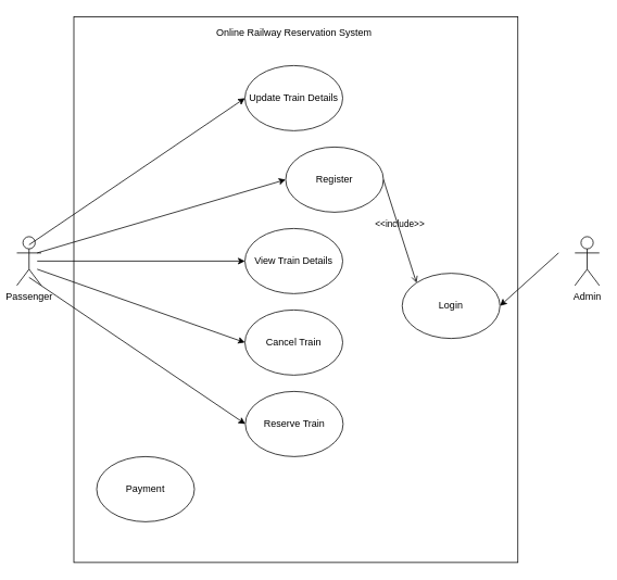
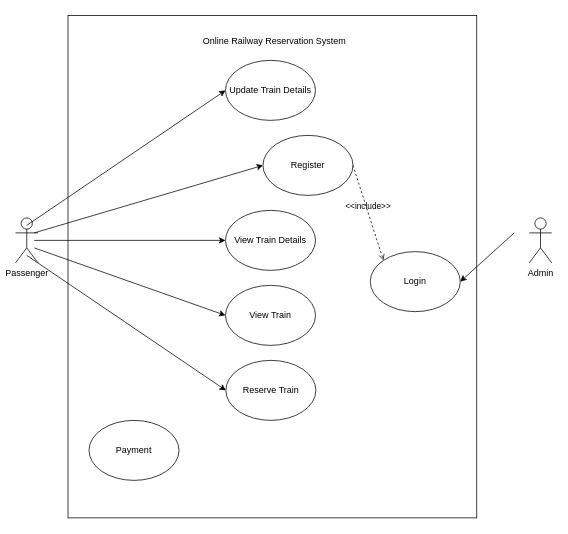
  <mxCell id="0" />
  <mxCell id="1" parent="0" />
  <mxCell id="2" value="" style="rounded=0;whiteSpace=wrap;html=1;" vertex="1" parent="1"><mxGeometry x="90" y="20" width="545" height="670" as="geometry" /></mxCell>
- <mxCell id="3" value="Online Railway Reservation System" style="text;html=1;strokeColor=none;fillColor=none;align=center;verticalAlign=middle;whiteSpace=wrap;rounded=0;" vertex="1" parent="1"><mxGeometry x="238" y="30" width="245" height="20" as="geometry" /></mxCell>
+ <mxCell id="3" value="Online Railway Reservation System" style="text;html=1;strokeColor=none;fillColor=none;align=center;verticalAlign=middle;whiteSpace=wrap;rounded=0;" vertex="1" parent="1"><mxGeometry x="243" y="45" width="245" height="20" as="geometry" /></mxCell>
  <mxCell id="4" value="Passenger" style="shape=umlActor;verticalLabelPosition=bottom;verticalAlign=top;html=1;" vertex="1" parent="1"><mxGeometry x="20" y="290" width="30" height="60" as="geometry" /></mxCell>
  <mxCell id="5" value="Admin" style="shape=umlActor;verticalLabelPosition=bottom;verticalAlign=top;html=1;" vertex="1" parent="1"><mxGeometry x="705" y="290" width="30" height="60" as="geometry" /></mxCell>
  <mxCell id="6" value="Update Train Details" style="ellipse;whiteSpace=wrap;html=1;" vertex="1" parent="1"><mxGeometry x="300" y="80" width="120" height="80" as="geometry" /></mxCell>
  <mxCell id="7" value="Register" style="ellipse;whiteSpace=wrap;html=1;" vertex="1" parent="1"><mxGeometry x="350" y="180" width="120" height="80" as="geometry" /></mxCell>
  <mxCell id="8" value="View Train Details" style="ellipse;whiteSpace=wrap;html=1;" vertex="1" parent="1"><mxGeometry x="300" y="280" width="120" height="80" as="geometry" /></mxCell>
- <mxCell id="9" value="Cancel Train" style="ellipse;whiteSpace=wrap;html=1;" vertex="1" parent="1"><mxGeometry x="300" y="380" width="120" height="80" as="geometry" /></mxCell>
+ <mxCell id="9" value="View Train" style="ellipse;whiteSpace=wrap;html=1;" vertex="1" parent="1"><mxGeometry x="300" y="380" width="120" height="80" as="geometry" /></mxCell>
  <mxCell id="10" value="Reserve Train" style="ellipse;whiteSpace=wrap;html=1;" vertex="1" parent="1"><mxGeometry x="300.5" y="480" width="120" height="80" as="geometry" /></mxCell>
  <mxCell id="11" value="Payment" style="ellipse;whiteSpace=wrap;html=1;" vertex="1" parent="1"><mxGeometry x="118" y="560" width="120" height="80" as="geometry" /></mxCell>
  <mxCell id="12" value="Login" style="ellipse;whiteSpace=wrap;html=1;" vertex="1" parent="1"><mxGeometry x="493" y="335" width="120" height="80" as="geometry" /></mxCell>
  <mxCell id="13" value="" style="endArrow=classic;html=1;entryX=0;entryY=0.5;entryDx=0;entryDy=0;" edge="1" parent="1" target="6"><mxGeometry width="50" height="50" relative="1" as="geometry"><mxPoint x="35" y="300" as="sourcePoint" /><mxPoint x="75" y="220" as="targetPoint" /></mxGeometry></mxCell>
  <mxCell id="14" value="" style="endArrow=classic;html=1;entryX=0;entryY=0.5;entryDx=0;entryDy=0;" edge="1" parent="1" target="7"><mxGeometry width="50" height="50" relative="1" as="geometry"><mxPoint x="45" y="310" as="sourcePoint" /><mxPoint x="310" y="130" as="targetPoint" /></mxGeometry></mxCell>
  <mxCell id="15" value="" style="endArrow=classic;html=1;entryX=0;entryY=0.5;entryDx=0;entryDy=0;" edge="1" parent="1" target="8"><mxGeometry width="50" height="50" relative="1" as="geometry"><mxPoint x="45" y="320" as="sourcePoint" /><mxPoint x="320" y="140" as="targetPoint" /></mxGeometry></mxCell>
  <mxCell id="16" value="" style="endArrow=classic;html=1;entryX=0;entryY=0.5;entryDx=0;entryDy=0;" edge="1" parent="1" target="9"><mxGeometry width="50" height="50" relative="1" as="geometry"><mxPoint x="45" y="330" as="sourcePoint" /><mxPoint x="330" y="150" as="targetPoint" /></mxGeometry></mxCell>
  <mxCell id="17" value="" style="endArrow=classic;html=1;entryX=0;entryY=0.5;entryDx=0;entryDy=0;" edge="1" parent="1" target="10"><mxGeometry width="50" height="50" relative="1" as="geometry"><mxPoint x="35" y="340" as="sourcePoint" /><mxPoint x="340" y="160" as="targetPoint" /></mxGeometry></mxCell>
  <mxCell id="18" value="" style="endArrow=classic;html=1;entryX=1;entryY=0.5;entryDx=0;entryDy=0;" edge="1" parent="1" target="12"><mxGeometry width="50" height="50" relative="1" as="geometry"><mxPoint x="685" y="310" as="sourcePoint" /><mxPoint x="725" y="230" as="targetPoint" /></mxGeometry></mxCell>
- <mxCell id="19" value="&amp;lt;&amp;lt;include&amp;gt;&amp;gt;" style="edgeStyle=none;html=1;endArrow=open;verticalAlign=bottom;dashed=0;labelBackgroundColor=none;exitX=1;exitY=0.5;exitDx=0;exitDy=0;entryX=0;entryY=0;entryDx=0;entryDy=0;" edge="1" parent="1" source="7" target="12"><mxGeometry width="160" relative="1" as="geometry"><mxPoint x="581.55" y="250" as="sourcePoint" /><mxPoint x="494.996" y="276.676" as="targetPoint" /></mxGeometry></mxCell>
+ <mxCell id="19" value="&amp;lt;&amp;lt;include&amp;gt;&amp;gt;" style="edgeStyle=none;html=1;endArrow=open;verticalAlign=bottom;dashed=1;labelBackgroundColor=none;exitX=1;exitY=0.5;exitDx=0;exitDy=0;entryX=0;entryY=0;entryDx=0;entryDy=0;" edge="1" parent="1" source="7" target="12"><mxGeometry width="160" relative="1" as="geometry"><mxPoint x="581.55" y="250" as="sourcePoint" /><mxPoint x="494.996" y="276.676" as="targetPoint" /></mxGeometry></mxCell>
